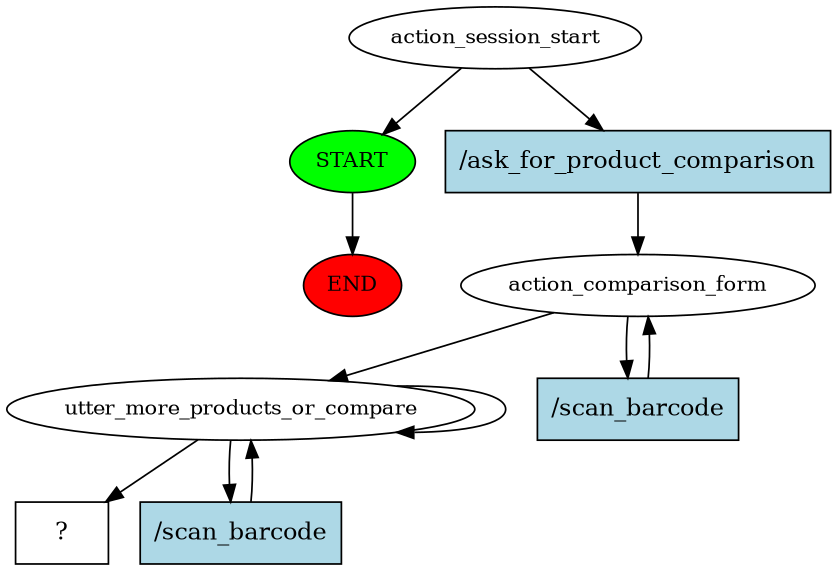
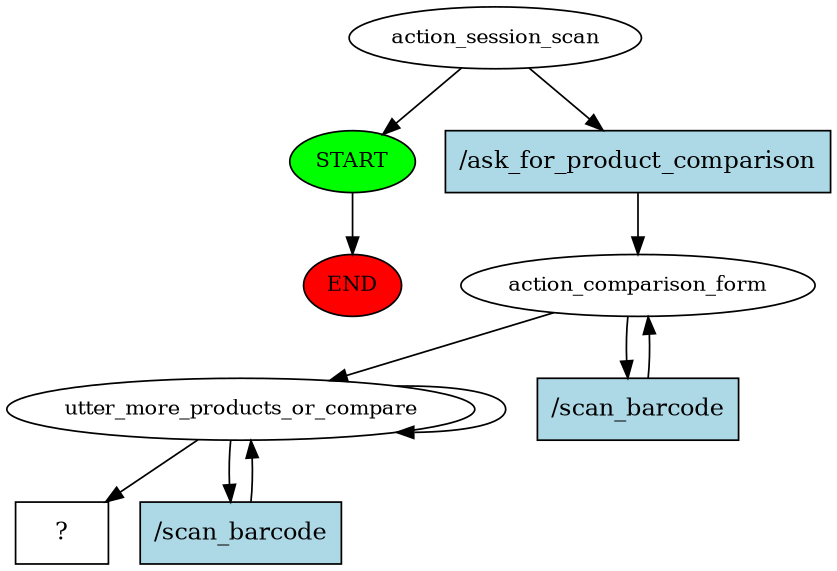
  digraph {
    node [fontsize=12 style=filled]
    n1 [fillcolor=green label=START]
    n2 [fillcolor=red label=END]
-   n3 [label=action_session_start style=""]
+   n3 [label=action_session_scan style=""]
    n4 [fillcolor=lightblue label="/ask_for_product_comparison" shape=rect fontsize=""]
    n5 [label=action_comparison_form style=""]
    n6 [label=utter_more_products_or_compare style=""]
    n7 [fillcolor=lightblue label="/scan_barcode" shape=rect fontsize=""]
    n8 [label="  ?  " shape=rect fontsize="" style=""]
    n9 [fillcolor=lightblue label="/scan_barcode" shape=rect fontsize=""]
    n1 -> n2
    n3 -> n1
    n3 -> n4
    n4 -> n5
    n5 -> n6
    n5 -> n7
    n6 -> n6
    n6 -> n8
    n6 -> n9
    n7 -> n5
    n9 -> n6
  }
